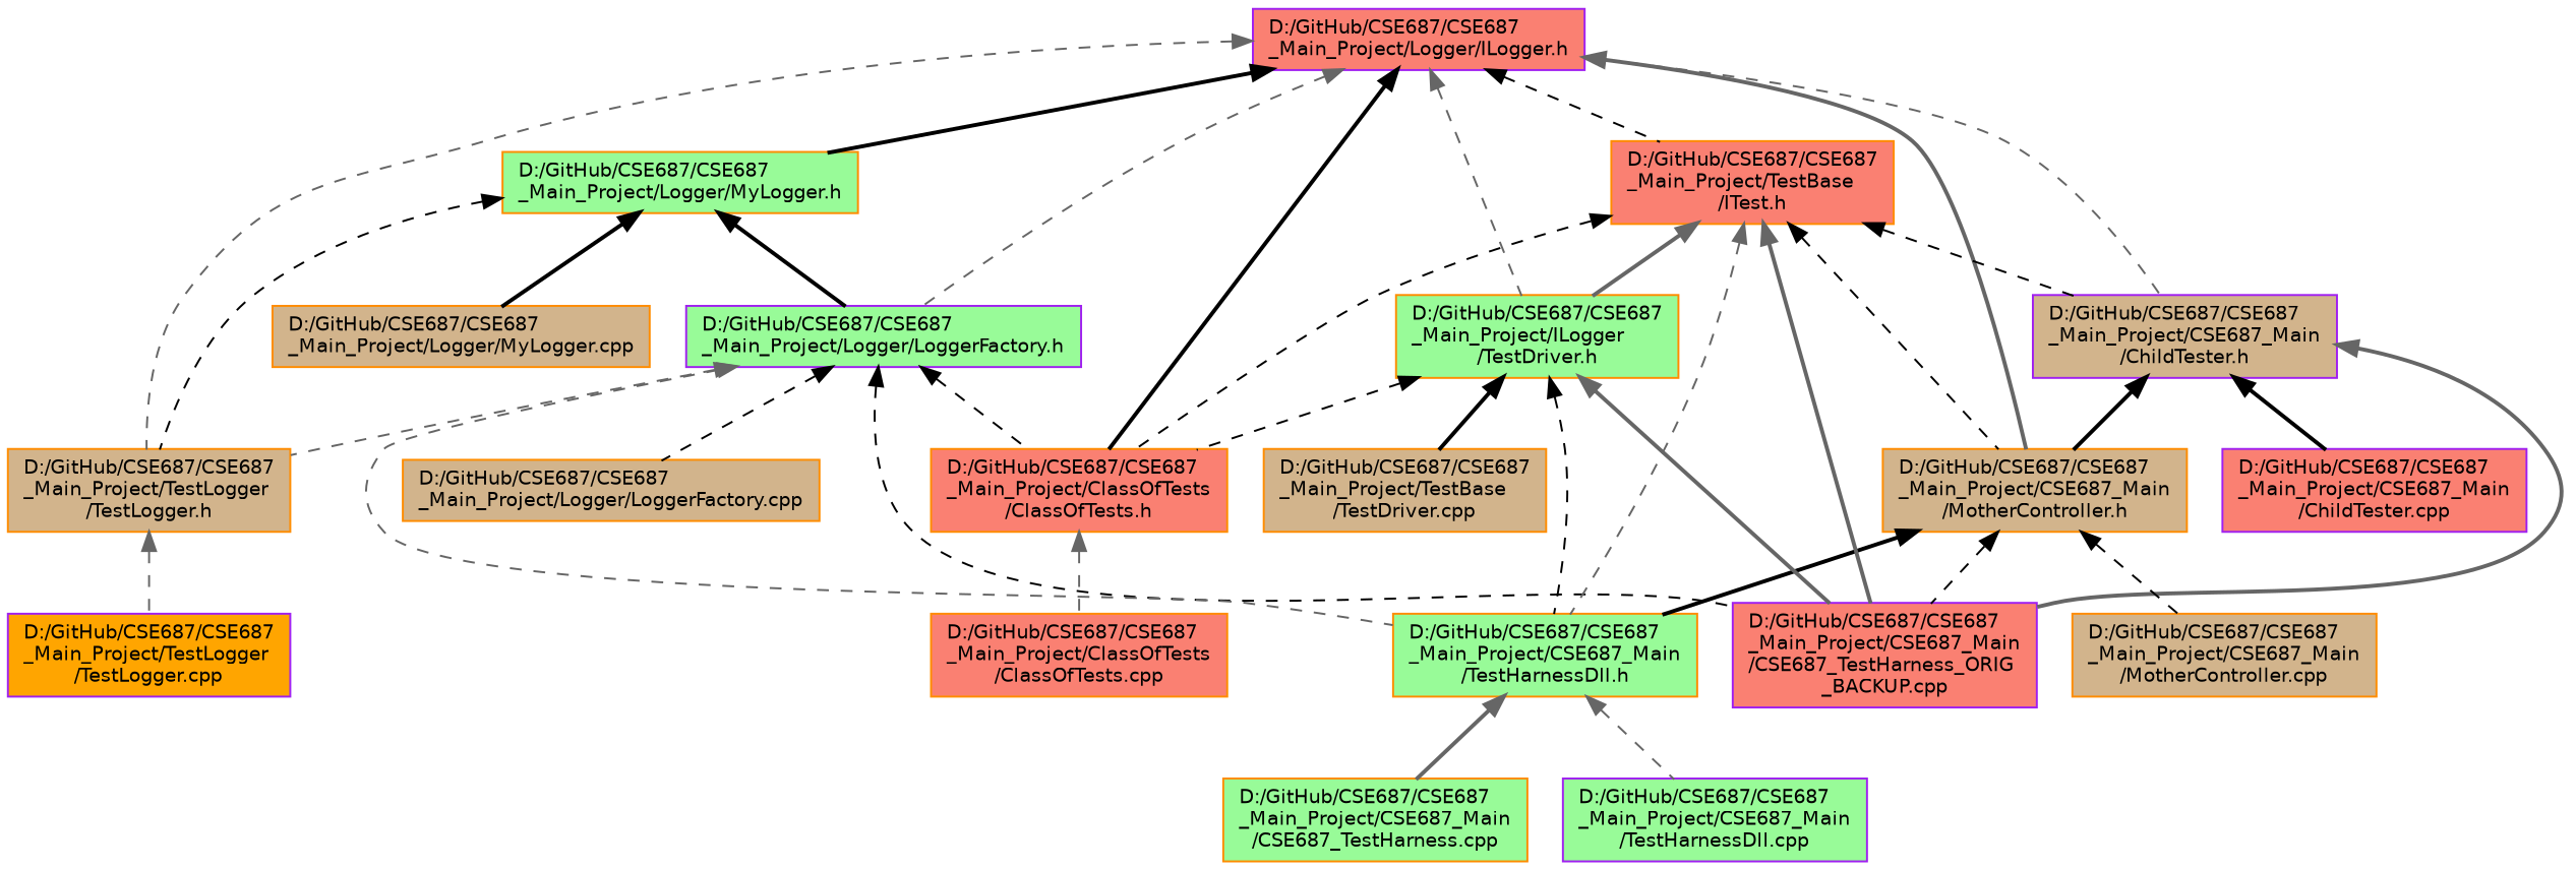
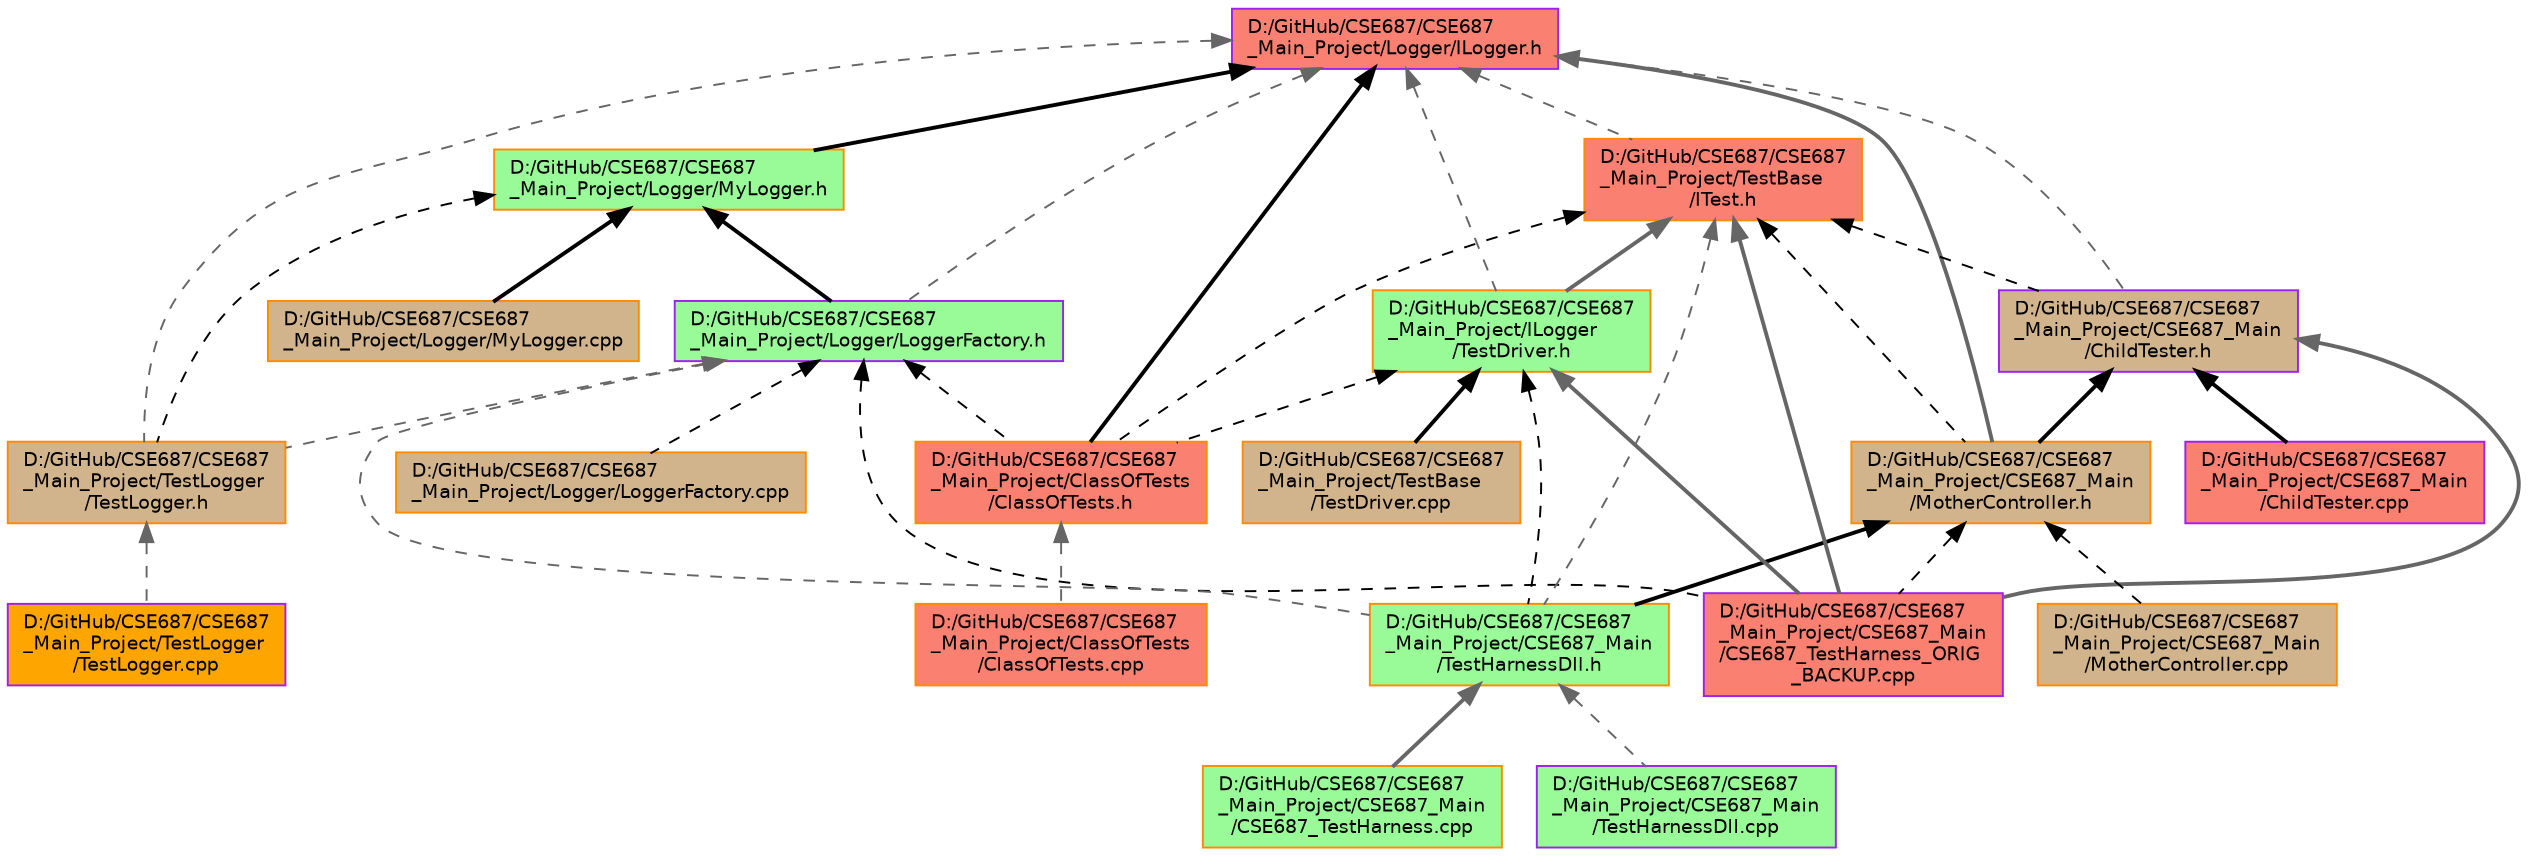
  digraph {
    node [color=darkorange fillcolor=tan fontname=Helvetica fontsize=10 shape=record style=filled]
    edge [color=black dir=back fontname=Helvetica fontsize=10 labelfontname=Helvetica labelfontsize=10 style=dashed]
    n1 [color=purple fillcolor=salmon fontcolor=black height=0.2 label="D:/GitHub/CSE687/CSE687\l_Main_Project/Logger/ILogger.h" width=0.4]
    n2 [fillcolor=salmon height=0.2 label="D:/GitHub/CSE687/CSE687\l_Main_Project/ClassOfTests\l/ClassOfTests.h" width=0.4]
    n3 [color=purple height=0.2 label="D:/GitHub/CSE687/CSE687\l_Main_Project/CSE687_Main\l/ChildTester.h" width=0.4]
    n4 [height=0.2 label="D:/GitHub/CSE687/CSE687\l_Main_Project/CSE687_Main\l/MotherController.h" width=0.4]
    n5 [color=purple fillcolor=palegreen height=0.2 label="D:/GitHub/CSE687/CSE687\l_Main_Project/Logger/LoggerFactory.h" width=0.4]
    n6 [height=0.2 label="D:/GitHub/CSE687/CSE687\l_Main_Project/TestLogger\l/TestLogger.h" width=0.4]
    n7 [fillcolor=palegreen height=0.2 label="D:/GitHub/CSE687/CSE687\l_Main_Project/Logger/MyLogger.h" width=0.4]
    n8 [fillcolor=salmon height=0.2 label="D:/GitHub/CSE687/CSE687\l_Main_Project/TestBase\l/ITest.h" width=0.4]
    n9 [fillcolor=palegreen height=0.2 label="D:/GitHub/CSE687/CSE687\l_Main_Project/ILogger\l/TestDriver.h" width=0.4]
    n10 [fillcolor=salmon height=0.2 label="D:/GitHub/CSE687/CSE687\l_Main_Project/ClassOfTests\l/ClassOfTests.cpp" width=0.4]
    n11 [color=purple fillcolor=salmon height=0.2 label="D:/GitHub/CSE687/CSE687\l_Main_Project/CSE687_Main\l/ChildTester.cpp" width=0.4]
    n12 [color=purple fillcolor=salmon height=0.2 label="D:/GitHub/CSE687/CSE687\l_Main_Project/CSE687_Main\l/CSE687_TestHarness_ORIG\l_BACKUP.cpp" width=0.4]
    n13 [height=0.2 label="D:/GitHub/CSE687/CSE687\l_Main_Project/CSE687_Main\l/MotherController.cpp" width=0.4]
    n14 [fillcolor=palegreen height=0.2 label="D:/GitHub/CSE687/CSE687\l_Main_Project/CSE687_Main\l/TestHarnessDll.h" width=0.4]
    n15 [height=0.2 label="D:/GitHub/CSE687/CSE687\l_Main_Project/Logger/LoggerFactory.cpp" width=0.4]
    n16 [color=purple fillcolor=orange height=0.2 label="D:/GitHub/CSE687/CSE687\l_Main_Project/TestLogger\l/TestLogger.cpp" width=0.4]
    n17 [height=0.2 label="D:/GitHub/CSE687/CSE687\l_Main_Project/Logger/MyLogger.cpp" width=0.4]
    n18 [height=0.2 label="D:/GitHub/CSE687/CSE687\l_Main_Project/TestBase\l/TestDriver.cpp" width=0.4]
    n19 [fillcolor=palegreen height=0.2 label="D:/GitHub/CSE687/CSE687\l_Main_Project/CSE687_Main\l/CSE687_TestHarness.cpp" width=0.4]
    n20 [color=purple fillcolor=palegreen height=0.2 label="D:/GitHub/CSE687/CSE687\l_Main_Project/CSE687_Main\l/TestHarnessDll.cpp" width=0.4]
    n1 -> n2 [style=bold]
    n1 -> n3 [color=gray40]
    n1 -> n4 [color=gray40 style=bold]
    n1 -> n5 [color=gray40]
    n1 -> n6 [color=gray40]
    n1 -> n7 [style=bold]
-   n1 -> n8
+   n1 -> n8 [color=gray40]
    n1 -> n9 [color=gray40]
    n2 -> n10 [color=gray40]
    n3 -> n4 [style=bold]
    n3 -> n11 [style=bold]
    n3 -> n12 [color=gray40 style=bold]
    n4 -> n12
    n4 -> n13
    n4 -> n14 [style=bold]
    n5 -> n2
    n5 -> n6 [color=gray40]
    n5 -> n12
    n5 -> n14 [color=gray40]
    n5 -> n15
    n6 -> n16 [color=gray40]
    n7 -> n5 [style=bold]
    n7 -> n6
    n7 -> n17 [style=bold]
    n8 -> n2
    n8 -> n3
    n8 -> n4
    n8 -> n9 [color=gray40 style=bold]
    n8 -> n12 [color=gray40 style=bold]
    n8 -> n14 [color=gray40]
    n9 -> n2
    n9 -> n12 [color=gray40 style=bold]
    n9 -> n14
    n9 -> n18 [style=bold]
    n14 -> n19 [color=gray40 style=bold]
    n14 -> n20 [color=gray40]
  }
